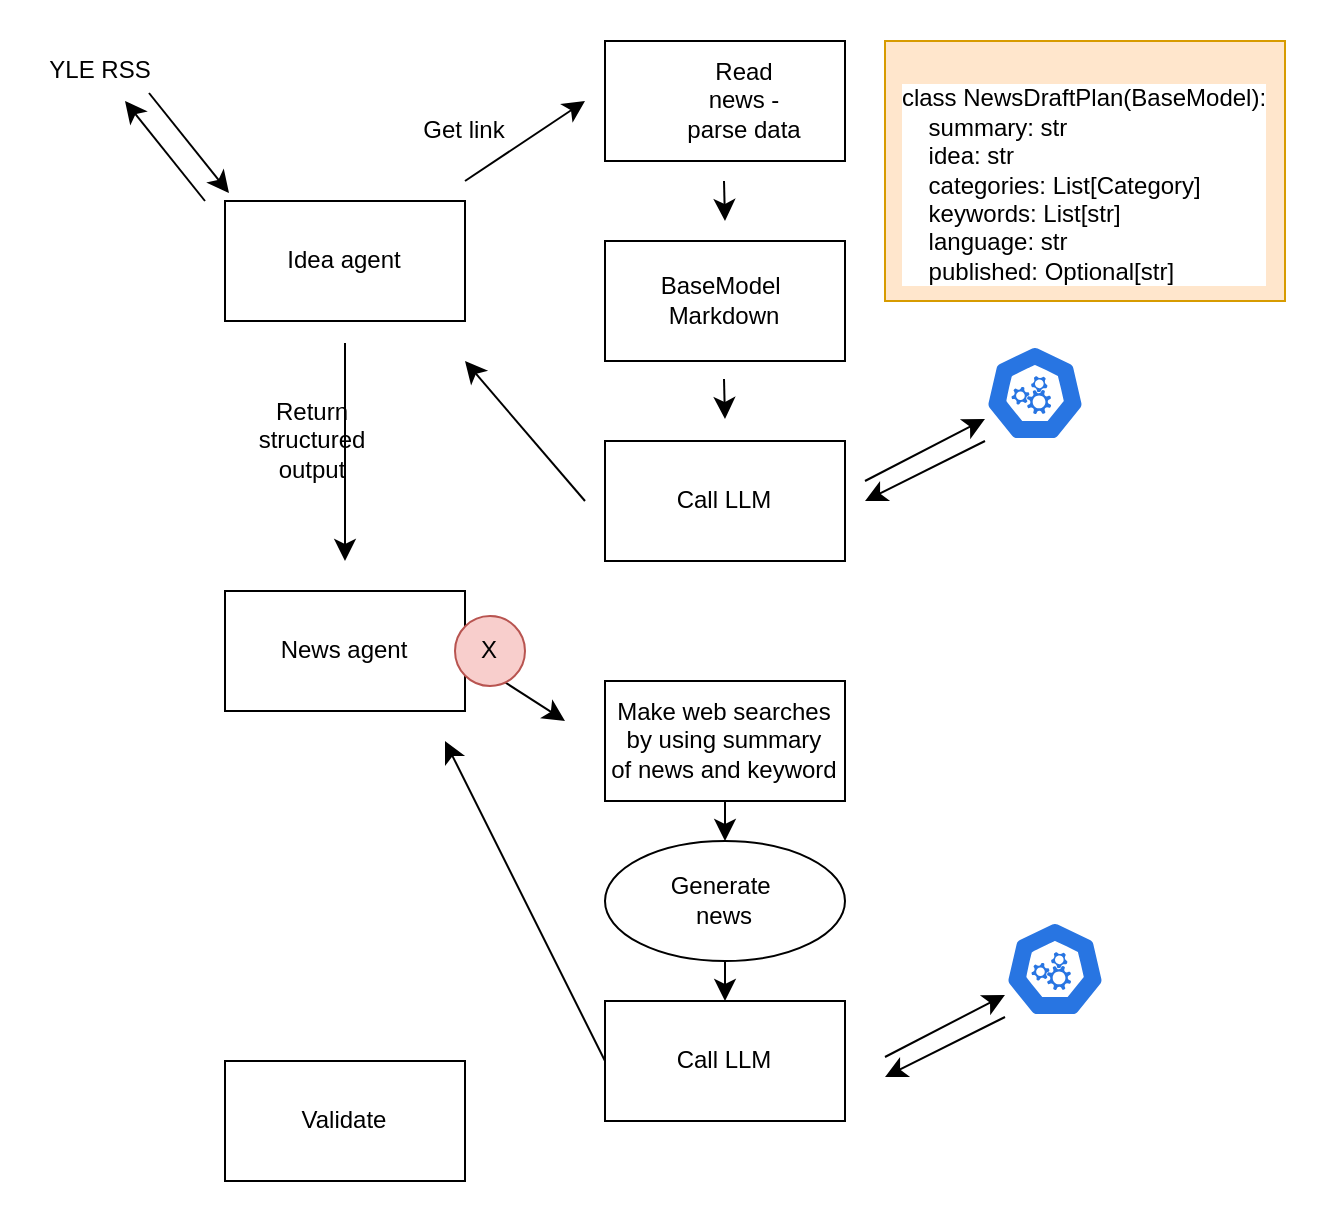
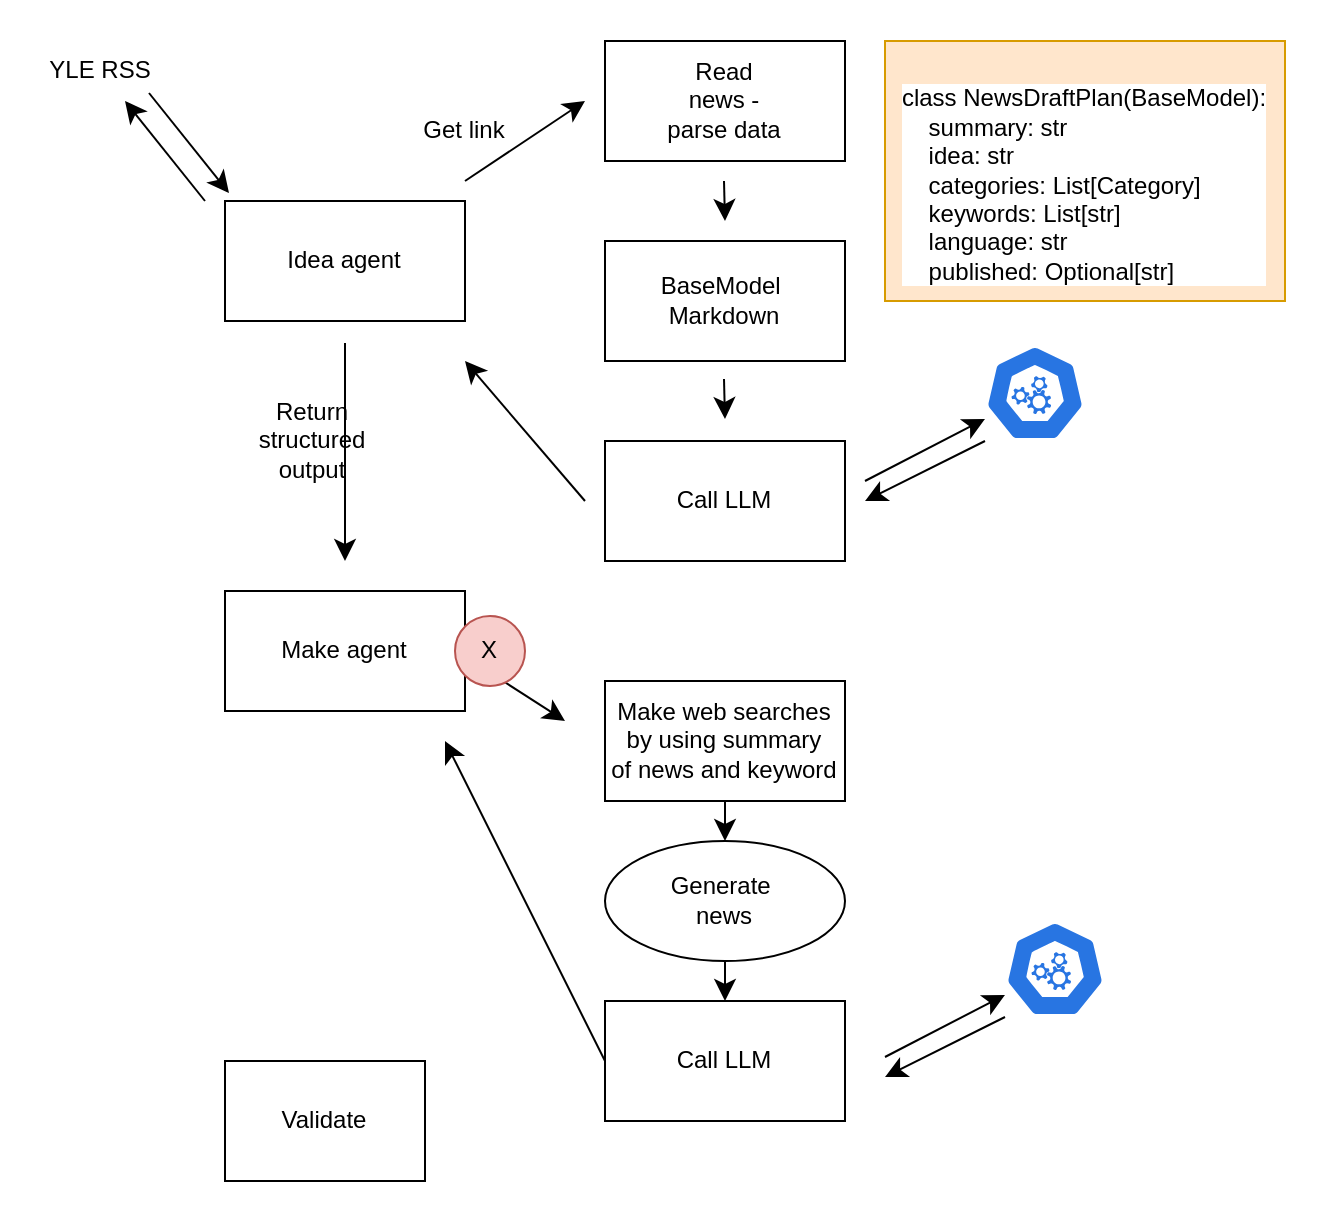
  <mxCell id="0" />
  <mxCell id="1" parent="0" />
  <mxCell id="2" value="Idea agent" style="rounded=0;whiteSpace=wrap;html=1;" vertex="1" parent="1"><mxGeometry width="120" height="60" as="geometry" x="112" y="100" /></mxCell>
  <mxCell id="3" value="" style="endArrow=classic;html=1;rounded=0;fontSize=12;startSize=8;endSize=8;curved=1;" edge="1" parent="1"><mxGeometry width="50" height="50" relative="1" as="geometry"><mxPoint x="102" as="sourcePoint" y="100" /><mxPoint x="62" y="50" as="targetPoint" /></mxGeometry></mxCell>
  <mxCell id="4" value="" style="endArrow=classic;html=1;rounded=0;fontSize=12;startSize=8;endSize=8;curved=1;" edge="1" parent="1"><mxGeometry width="50" height="50" relative="1" as="geometry"><mxPoint x="74" y="46" as="sourcePoint" /><mxPoint x="114" y="96" as="targetPoint" /></mxGeometry></mxCell>
  <mxCell id="5" value="YLE RSS" style="text;html=1;align=center;verticalAlign=middle;whiteSpace=wrap;rounded=0;" vertex="1" parent="1"><mxGeometry x="20" y="20" width="60" height="30" as="geometry" /></mxCell>
  <mxCell id="6" value="" style="rounded=0;whiteSpace=wrap;html=1;" vertex="1" parent="1"><mxGeometry x="302" y="20" width="120" height="60" as="geometry" /></mxCell>
  <mxCell id="7" value="" style="endArrow=classic;html=1;rounded=0;fontSize=12;startSize=8;endSize=8;curved=1;" edge="1" parent="1"><mxGeometry width="50" height="50" relative="1" as="geometry"><mxPoint x="232" y="90" as="sourcePoint" /><mxPoint x="292" y="50" as="targetPoint" /></mxGeometry></mxCell>
  <mxCell id="8" value="Get link" style="text;html=1;align=center;verticalAlign=middle;whiteSpace=wrap;rounded=0;" vertex="1" parent="1"><mxGeometry x="202" y="50" width="60" height="30" as="geometry" /></mxCell>
- <mxCell id="9" value="Read news - parse data" style="text;html=1;align=center;verticalAlign=middle;whiteSpace=wrap;rounded=0;" vertex="1" parent="1"><mxGeometry x="342" y="35" width="60" height="30" as="geometry" /></mxCell>
+ <mxCell id="9" value="Read news - parse data" style="text;html=1;align=center;verticalAlign=middle;whiteSpace=wrap;rounded=0;" vertex="1" parent="1"><mxGeometry x="332" y="35" width="60" height="30" as="geometry" /></mxCell>
  <mxCell id="10" value="BaseModel&amp;nbsp;&lt;div&gt;Markdown&lt;/div&gt;" style="rounded=0;whiteSpace=wrap;html=1;" vertex="1" parent="1"><mxGeometry x="302" y="120" width="120" height="60" as="geometry" /></mxCell>
  <mxCell id="11" value="" style="endArrow=classic;html=1;rounded=0;fontSize=12;startSize=8;endSize=8;curved=1;" edge="1" parent="1"><mxGeometry width="50" height="50" relative="1" as="geometry"><mxPoint x="361.5" y="90" as="sourcePoint" /><mxPoint x="362" y="110" as="targetPoint" /></mxGeometry></mxCell>
  <mxCell id="12" value="Call LLM" style="rounded=0;whiteSpace=wrap;html=1;" vertex="1" parent="1"><mxGeometry x="302" y="220" width="120" height="60" as="geometry" /></mxCell>
  <mxCell id="13" value="" style="endArrow=classic;html=1;rounded=0;fontSize=12;startSize=8;endSize=8;curved=1;" edge="1" parent="1"><mxGeometry width="50" height="50" relative="1" as="geometry"><mxPoint x="361.5" y="189" as="sourcePoint" /><mxPoint x="362" y="209" as="targetPoint" /></mxGeometry></mxCell>
  <mxCell id="14" value="" style="endArrow=classic;html=1;rounded=0;fontSize=12;startSize=8;endSize=8;curved=1;" edge="1" parent="1" target="15"><mxGeometry width="50" height="50" relative="1" as="geometry"><mxPoint x="432" y="240" as="sourcePoint" /><mxPoint x="482" y="190" as="targetPoint" /></mxGeometry></mxCell>
  <mxCell id="15" value="" style="aspect=fixed;sketch=0;html=1;dashed=0;whitespace=wrap;verticalLabelPosition=bottom;verticalAlign=top;fillColor=#2875E2;strokeColor=#ffffff;points=[[0.005,0.63,0],[0.1,0.2,0],[0.9,0.2,0],[0.5,0,0],[0.995,0.63,0],[0.72,0.99,0],[0.5,1,0],[0.28,0.99,0]];shape=mxgraph.kubernetes.icon2;prIcon=api" vertex="1" parent="1"><mxGeometry x="492" y="172" width="50" height="48" as="geometry" /></mxCell>
  <mxCell id="16" value="" style="endArrow=classic;html=1;rounded=0;fontSize=12;startSize=8;endSize=8;curved=1;" edge="1" parent="1"><mxGeometry width="50" height="50" relative="1" as="geometry"><mxPoint x="492" y="220" as="sourcePoint" /><mxPoint x="432" y="250" as="targetPoint" /></mxGeometry></mxCell>
  <mxCell id="17" value="" style="endArrow=classic;html=1;rounded=0;fontSize=12;startSize=8;endSize=8;curved=1;" edge="1" parent="1"><mxGeometry width="50" height="50" relative="1" as="geometry"><mxPoint x="292" y="250" as="sourcePoint" /><mxPoint x="232" y="180" as="targetPoint" /></mxGeometry></mxCell>
  <mxCell id="18" value="Return structured output" style="text;html=1;align=center;verticalAlign=middle;whiteSpace=wrap;rounded=0;" vertex="1" parent="1"><mxGeometry x="126" y="205" width="60" height="30" as="geometry" /></mxCell>
  <mxCell id="19" value="&lt;br&gt;&lt;div style=&quot;forced-color-adjust: none; color: rgb(0, 0, 0); font-family: Helvetica; font-size: 12px; font-style: normal; font-variant-ligatures: normal; font-variant-caps: normal; font-weight: 400; letter-spacing: normal; orphans: 2; text-align: left; text-indent: 0px; text-transform: none; widows: 2; word-spacing: 0px; -webkit-text-stroke-width: 0px; white-space: normal; background-color: rgb(255, 255, 255); text-decoration-thickness: initial; text-decoration-style: initial; text-decoration-color: initial;&quot;&gt;&lt;span style=&quot;forced-color-adjust: none; font-size: 12px;&quot;&gt;class NewsDraftPlan(BaseModel):&lt;/span&gt;&lt;/div&gt;&lt;div style=&quot;forced-color-adjust: none; color: rgb(0, 0, 0); font-family: Helvetica; font-size: 12px; font-style: normal; font-variant-ligatures: normal; font-variant-caps: normal; font-weight: 400; letter-spacing: normal; orphans: 2; text-align: left; text-indent: 0px; text-transform: none; widows: 2; word-spacing: 0px; -webkit-text-stroke-width: 0px; white-space: normal; background-color: rgb(255, 255, 255); text-decoration-thickness: initial; text-decoration-style: initial; text-decoration-color: initial;&quot;&gt;&lt;span style=&quot;forced-color-adjust: none; font-size: 12px;&quot;&gt;&amp;nbsp; &amp;nbsp; summary: str&amp;nbsp; &amp;nbsp; &amp;nbsp; &amp;nbsp; &amp;nbsp; &amp;nbsp; &amp;nbsp; &amp;nbsp;&amp;nbsp;&lt;/span&gt;&lt;/div&gt;&lt;div style=&quot;forced-color-adjust: none; color: rgb(0, 0, 0); font-family: Helvetica; font-size: 12px; font-style: normal; font-variant-ligatures: normal; font-variant-caps: normal; font-weight: 400; letter-spacing: normal; orphans: 2; text-align: left; text-indent: 0px; text-transform: none; widows: 2; word-spacing: 0px; -webkit-text-stroke-width: 0px; white-space: normal; background-color: rgb(255, 255, 255); text-decoration-thickness: initial; text-decoration-style: initial; text-decoration-color: initial;&quot;&gt;&lt;span style=&quot;forced-color-adjust: none; font-size: 12px;&quot;&gt;&amp;nbsp; &amp;nbsp; idea: str&amp;nbsp; &amp;nbsp; &amp;nbsp; &amp;nbsp; &amp;nbsp; &amp;nbsp; &amp;nbsp; &amp;nbsp; &amp;nbsp; &amp;nbsp;&lt;/span&gt;&lt;/div&gt;&lt;div style=&quot;forced-color-adjust: none; color: rgb(0, 0, 0); font-family: Helvetica; font-size: 12px; font-style: normal; font-variant-ligatures: normal; font-variant-caps: normal; font-weight: 400; letter-spacing: normal; orphans: 2; text-align: left; text-indent: 0px; text-transform: none; widows: 2; word-spacing: 0px; -webkit-text-stroke-width: 0px; white-space: normal; background-color: rgb(255, 255, 255); text-decoration-thickness: initial; text-decoration-style: initial; text-decoration-color: initial;&quot;&gt;&lt;span style=&quot;forced-color-adjust: none; font-size: 12px;&quot;&gt;&amp;nbsp; &amp;nbsp; categories: List[Category]&amp;nbsp;&amp;nbsp;&lt;/span&gt;&lt;/div&gt;&lt;div style=&quot;forced-color-adjust: none; color: rgb(0, 0, 0); font-family: Helvetica; font-size: 12px; font-style: normal; font-variant-ligatures: normal; font-variant-caps: normal; font-weight: 400; letter-spacing: normal; orphans: 2; text-align: left; text-indent: 0px; text-transform: none; widows: 2; word-spacing: 0px; -webkit-text-stroke-width: 0px; white-space: normal; background-color: rgb(255, 255, 255); text-decoration-thickness: initial; text-decoration-style: initial; text-decoration-color: initial;&quot;&gt;&lt;span style=&quot;forced-color-adjust: none; font-size: 12px;&quot;&gt;&amp;nbsp; &amp;nbsp; keywords: List[str]&amp;nbsp; &amp;nbsp; &amp;nbsp; &amp;nbsp; &amp;nbsp;&lt;/span&gt;&lt;/div&gt;&lt;div style=&quot;forced-color-adjust: none; color: rgb(0, 0, 0); font-family: Helvetica; font-size: 12px; font-style: normal; font-variant-ligatures: normal; font-variant-caps: normal; font-weight: 400; letter-spacing: normal; orphans: 2; text-align: left; text-indent: 0px; text-transform: none; widows: 2; word-spacing: 0px; -webkit-text-stroke-width: 0px; white-space: normal; background-color: rgb(255, 255, 255); text-decoration-thickness: initial; text-decoration-style: initial; text-decoration-color: initial;&quot;&gt;&lt;span style=&quot;forced-color-adjust: none; font-size: 12px;&quot;&gt;&amp;nbsp; &amp;nbsp; language: str&amp;nbsp; &amp;nbsp; &amp;nbsp; &amp;nbsp; &amp;nbsp; &amp;nbsp; &amp;nbsp; &amp;nbsp;&lt;/span&gt;&lt;/div&gt;&lt;div style=&quot;forced-color-adjust: none; color: rgb(0, 0, 0); font-family: Helvetica; font-size: 12px; font-style: normal; font-variant-ligatures: normal; font-variant-caps: normal; font-weight: 400; letter-spacing: normal; orphans: 2; text-align: left; text-indent: 0px; text-transform: none; widows: 2; word-spacing: 0px; -webkit-text-stroke-width: 0px; white-space: normal; background-color: rgb(255, 255, 255); text-decoration-thickness: initial; text-decoration-style: initial; text-decoration-color: initial;&quot;&gt;&lt;span style=&quot;forced-color-adjust: none; font-size: 12px;&quot;&gt;&amp;nbsp; &amp;nbsp; published: Optional[str]&lt;/span&gt;&lt;/div&gt;" style="rounded=0;whiteSpace=wrap;html=1;fillColor=#ffe6cc;strokeColor=#d79b00;" vertex="1" parent="1"><mxGeometry x="442" y="20" width="200" height="130" as="geometry" /></mxCell>
  <mxCell id="20" style="edgeStyle=none;curved=1;rounded=0;orthogonalLoop=1;jettySize=auto;html=1;exitX=0.5;exitY=1;exitDx=0;exitDy=0;fontSize=12;startSize=8;endSize=8;" edge="1" parent="1" source="21" target="34"><mxGeometry relative="1" as="geometry" /></mxCell>
- <mxCell id="21" value="News agent" style="rounded=0;whiteSpace=wrap;html=1;" vertex="1" parent="1"><mxGeometry y="295" width="120" height="60" as="geometry" x="112" /></mxCell>
+ <mxCell id="21" value="Make agent" style="rounded=0;whiteSpace=wrap;html=1;" vertex="1" parent="1"><mxGeometry y="295" width="120" height="60" as="geometry" x="112" /></mxCell>
  <mxCell id="22" value="" style="endArrow=classic;html=1;rounded=0;fontSize=12;startSize=8;endSize=8;curved=1;" edge="1" parent="1"><mxGeometry width="50" height="50" relative="1" as="geometry"><mxPoint x="172" y="171" as="sourcePoint" /><mxPoint x="172" y="280" as="targetPoint" /></mxGeometry></mxCell>
  <mxCell id="23" style="edgeStyle=none;curved=1;rounded=0;orthogonalLoop=1;jettySize=auto;html=1;exitX=0.5;exitY=1;exitDx=0;exitDy=0;entryX=0.5;entryY=0;entryDx=0;entryDy=0;fontSize=12;startSize=8;endSize=8;" edge="1" parent="1" source="24" target="26"><mxGeometry relative="1" as="geometry" /></mxCell>
  <mxCell id="24" value="Make web searches&lt;div&gt;by using summary&lt;/div&gt;&lt;div&gt;of news and keyword&lt;/div&gt;" style="rounded=0;whiteSpace=wrap;html=1;" vertex="1" parent="1"><mxGeometry x="302" y="340" width="120" height="60" as="geometry" /></mxCell>
  <mxCell id="25" style="edgeStyle=none;curved=1;rounded=0;orthogonalLoop=1;jettySize=auto;html=1;exitX=0.5;exitY=1;exitDx=0;exitDy=0;entryX=0.5;entryY=0;entryDx=0;entryDy=0;fontSize=12;startSize=8;endSize=8;" edge="1" parent="1" source="26" target="28"><mxGeometry relative="1" as="geometry" /></mxCell>
  <mxCell id="26" value="Generate&amp;nbsp;&lt;div&gt;news&lt;/div&gt;" style="ellipse;whiteSpace=wrap;html=1;" vertex="1" parent="1"><mxGeometry x="302" y="420" width="120" height="60" as="geometry" /></mxCell>
  <mxCell id="27" style="edgeStyle=none;curved=1;rounded=0;orthogonalLoop=1;jettySize=auto;html=1;exitX=0;exitY=0.5;exitDx=0;exitDy=0;fontSize=12;startSize=8;endSize=8;" edge="1" parent="1" source="28"><mxGeometry relative="1" as="geometry"><mxPoint x="222" y="370" as="targetPoint" /></mxGeometry></mxCell>
  <mxCell id="28" value="Call LLM" style="rounded=0;whiteSpace=wrap;html=1;" vertex="1" parent="1"><mxGeometry x="302" y="500" width="120" height="60" as="geometry" /></mxCell>
  <mxCell id="29" value="" style="endArrow=classic;html=1;rounded=0;fontSize=12;startSize=8;endSize=8;curved=1;" edge="1" parent="1" target="30"><mxGeometry width="50" height="50" relative="1" as="geometry"><mxPoint x="442" y="528" as="sourcePoint" /><mxPoint x="492" y="478" as="targetPoint" /></mxGeometry></mxCell>
  <mxCell id="30" value="" style="aspect=fixed;sketch=0;html=1;dashed=0;whitespace=wrap;verticalLabelPosition=bottom;verticalAlign=top;fillColor=#2875E2;strokeColor=#ffffff;points=[[0.005,0.63,0],[0.1,0.2,0],[0.9,0.2,0],[0.5,0,0],[0.995,0.63,0],[0.72,0.99,0],[0.5,1,0],[0.28,0.99,0]];shape=mxgraph.kubernetes.icon2;prIcon=api" vertex="1" parent="1"><mxGeometry x="502" y="460" width="50" height="48" as="geometry" /></mxCell>
  <mxCell id="31" value="" style="endArrow=classic;html=1;rounded=0;fontSize=12;startSize=8;endSize=8;curved=1;" edge="1" parent="1"><mxGeometry width="50" height="50" relative="1" as="geometry"><mxPoint x="502" y="508" as="sourcePoint" /><mxPoint x="442" y="538" as="targetPoint" /></mxGeometry></mxCell>
  <mxCell id="32" value="" style="endArrow=classic;html=1;rounded=0;fontSize=12;startSize=8;endSize=8;curved=1;" edge="1" parent="1"><mxGeometry width="50" height="50" relative="1" as="geometry"><mxPoint x="251" y="340" as="sourcePoint" /><mxPoint x="282" y="360" as="targetPoint" /></mxGeometry></mxCell>
- <mxCell id="33" value="Validate" style="rounded=0;whiteSpace=wrap;html=1;" vertex="1" parent="1"><mxGeometry y="530" width="120" height="60" as="geometry" x="112" /></mxCell>
+ <mxCell id="33" value="Validate" style="rounded=0;whiteSpace=wrap;html=1;" vertex="1" parent="1"><mxGeometry x="112" y="530" width="100" height="60" as="geometry" /></mxCell>
  <mxCell id="34" value="X" style="ellipse;whiteSpace=wrap;html=1;aspect=fixed;fillColor=#f8cecc;strokeColor=#b85450;" vertex="1" parent="1"><mxGeometry x="227" y="307.5" width="35" height="35" as="geometry" /></mxCell>
